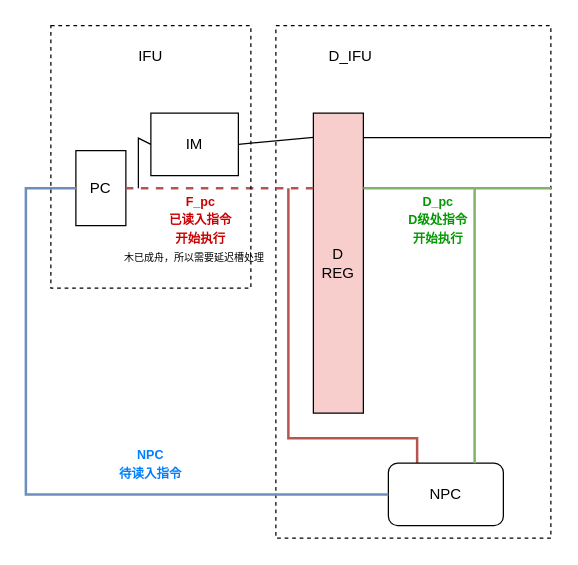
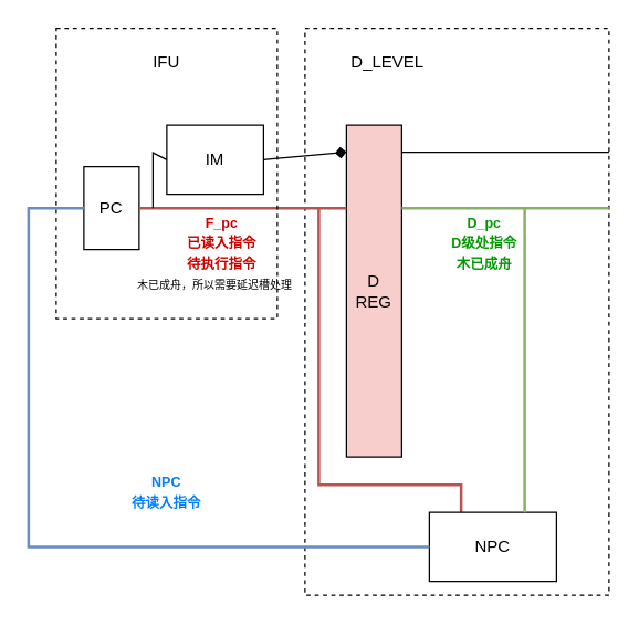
  <mxCell id="0" />
  <mxCell id="1" parent="0" />
  <mxCell id="2" value="" style="rounded=0;whiteSpace=wrap;html=1;fillColor=none;dashed=1;" vertex="1" parent="1"><mxGeometry x="220" y="20" width="220" height="410" as="geometry" /></mxCell>
  <mxCell id="3" value="PC" style="rounded=0;whiteSpace=wrap;html=1;" vertex="1" parent="1"><mxGeometry x="60" y="120" width="40" height="60" as="geometry" /></mxCell>
  <mxCell id="4" value="D&lt;br&gt;REG" style="rounded=0;whiteSpace=wrap;html=1;fillColor=#f8cecc;" vertex="1" parent="1"><mxGeometry x="250" y="90" width="40" height="240" as="geometry" /></mxCell>
- <mxCell id="5" value="" style="endArrow=none;html=1;rounded=0;exitX=1;exitY=0.5;exitDx=0;exitDy=0;entryX=0;entryY=0.25;entryDx=0;entryDy=0;fillColor=#f8cecc;strokeColor=#b85450;strokeWidth=2;dashed=1;" edge="1" parent="1" source="3" target="4"><mxGeometry width="50" height="50" relative="1" as="geometry"><mxPoint x="400" y="240" as="sourcePoint" /><mxPoint x="240" y="150" as="targetPoint" /></mxGeometry></mxCell>
+ <mxCell id="5" value="" style="endArrow=none;html=1;rounded=0;exitX=1;exitY=0.5;exitDx=0;exitDy=0;entryX=0;entryY=0.25;entryDx=0;entryDy=0;fillColor=#f8cecc;strokeColor=#b85450;strokeWidth=2;" edge="1" parent="1" source="3" target="4"><mxGeometry width="50" height="50" relative="1" as="geometry"><mxPoint x="400" y="240" as="sourcePoint" /><mxPoint x="240" y="150" as="targetPoint" /></mxGeometry></mxCell>
  <mxCell id="6" value="IM" style="rounded=0;whiteSpace=wrap;html=1;" vertex="1" parent="1"><mxGeometry x="120" y="90" width="70" height="50" as="geometry" /></mxCell>
  <mxCell id="7" value="" style="endArrow=none;html=1;rounded=0;entryX=0;entryY=0.5;entryDx=0;entryDy=0;" edge="1" parent="1" target="6"><mxGeometry width="50" height="50" relative="1" as="geometry"><mxPoint x="110" y="150" as="sourcePoint" /><mxPoint x="450" y="190" as="targetPoint" /><Array as="points"><mxPoint x="110" y="110" /></Array></mxGeometry></mxCell>
- <mxCell id="8" value="" style="endArrow=none;html=1;rounded=0;exitX=1;exitY=0.5;exitDx=0;exitDy=0;entryX=0;entryY=0.081;entryDx=0;entryDy=0;entryPerimeter=0;" edge="1" parent="1" source="6" target="4"><mxGeometry width="50" height="50" relative="1" as="geometry"><mxPoint x="210" y="0" as="sourcePoint" /><mxPoint x="260" y="-50" as="targetPoint" /></mxGeometry></mxCell>
+ <mxCell id="8" value="" style="endArrow=diamond;html=1;rounded=0;exitX=1;exitY=0.5;exitDx=0;exitDy=0;entryX=0;entryY=0.081;entryDx=0;entryDy=0;entryPerimeter=0;" edge="1" parent="1" source="6" target="4"><mxGeometry width="50" height="50" relative="1" as="geometry"><mxPoint x="210" y="0" as="sourcePoint" /><mxPoint x="260" y="-50" as="targetPoint" /></mxGeometry></mxCell>
  <mxCell id="9" value="" style="endArrow=none;html=1;rounded=0;exitX=1;exitY=0.25;exitDx=0;exitDy=0;fillColor=#d5e8d4;strokeColor=#82b366;strokeWidth=2;" edge="1" parent="1" source="4"><mxGeometry width="50" height="50" relative="1" as="geometry"><mxPoint x="400" y="230" as="sourcePoint" /><mxPoint x="440" y="150" as="targetPoint" /></mxGeometry></mxCell>
  <mxCell id="10" value="" style="endArrow=none;html=1;rounded=0;exitX=1;exitY=0.25;exitDx=0;exitDy=0;" edge="1" parent="1"><mxGeometry width="50" height="50" relative="1" as="geometry"><mxPoint x="290" y="109.5" as="sourcePoint" /><mxPoint x="440" y="109.5" as="targetPoint" /></mxGeometry></mxCell>
  <mxCell id="11" value="" style="endArrow=none;html=1;rounded=0;exitX=0.25;exitY=0;exitDx=0;exitDy=0;fillColor=#f8cecc;strokeColor=#b85450;strokeWidth=2;" edge="1" parent="1" source="12"><mxGeometry width="50" height="50" relative="1" as="geometry"><mxPoint x="230" y="350" as="sourcePoint" /><mxPoint x="230" y="150" as="targetPoint" /><Array as="points"><mxPoint x="333" y="350" /><mxPoint x="230" y="350" /></Array></mxGeometry></mxCell>
- <mxCell id="12" value="NPC" style="whiteSpace=wrap;html=1;fillColor=default;rounded=1;" vertex="1" parent="1"><mxGeometry x="310" y="370" width="92" height="50" as="geometry" /></mxCell>
+ <mxCell id="12" value="NPC" style="rounded=0;whiteSpace=wrap;html=1;fillColor=default;" vertex="1" parent="1"><mxGeometry x="310" y="370" width="92" height="50" as="geometry" /></mxCell>
  <mxCell id="13" value="" style="endArrow=none;html=1;rounded=0;exitX=0.75;exitY=0;exitDx=0;exitDy=0;fillColor=#d5e8d4;strokeColor=#82b366;strokeWidth=2;" edge="1" parent="1" source="12"><mxGeometry width="50" height="50" relative="1" as="geometry"><mxPoint x="410" y="270" as="sourcePoint" /><mxPoint x="379" y="150" as="targetPoint" /></mxGeometry></mxCell>
  <mxCell id="14" value="" style="endArrow=none;html=1;rounded=0;exitX=0;exitY=0.5;exitDx=0;exitDy=0;entryX=0;entryY=0.5;entryDx=0;entryDy=0;fillColor=#dae8fc;strokeColor=#6c8ebf;strokeWidth=2;" edge="1" parent="1" target="12"><mxGeometry width="50" height="50" relative="1" as="geometry"><mxPoint x="60" y="150" as="sourcePoint" /><mxPoint x="300" y="381" as="targetPoint" /><Array as="points"><mxPoint x="20" y="150" /><mxPoint x="20" y="395" /></Array></mxGeometry></mxCell>
- <mxCell id="15" value="D_IFU" style="text;html=1;strokeColor=none;fillColor=none;align=center;verticalAlign=middle;whiteSpace=wrap;rounded=0;" vertex="1" parent="1"><mxGeometry x="250" y="30" width="60" height="30" as="geometry" /></mxCell>
+ <mxCell id="15" value="D_LEVEL" style="text;html=1;strokeColor=none;fillColor=none;align=center;verticalAlign=middle;whiteSpace=wrap;rounded=0;" vertex="1" parent="1"><mxGeometry x="250" y="30" width="60" height="30" as="geometry" /></mxCell>
  <mxCell id="16" value="" style="rounded=0;whiteSpace=wrap;html=1;fillColor=none;dashed=1;" vertex="1" parent="1"><mxGeometry x="40" y="20" width="160" height="210" as="geometry" /></mxCell>
  <mxCell id="17" value="IFU" style="text;html=1;strokeColor=none;fillColor=none;align=center;verticalAlign=middle;whiteSpace=wrap;rounded=0;dashed=1;" vertex="1" parent="1"><mxGeometry x="90" y="30" width="60" height="30" as="geometry" /></mxCell>
- <mxCell id="18" value="&lt;font style=&quot;font-size: 10px&quot;&gt;&lt;b&gt;&lt;font color=&quot;#cc0000&quot;&gt;F_pc&lt;br&gt;已读入指令&lt;br&gt;开始执行&lt;/font&gt;&lt;br&gt;&lt;/b&gt;&lt;/font&gt;" style="text;html=1;strokeColor=none;fillColor=none;align=center;verticalAlign=middle;whiteSpace=wrap;rounded=0;dashed=1;" vertex="1" parent="1"><mxGeometry x="130" y="150" width="60" height="50" as="geometry" /></mxCell>
- <mxCell id="19" value="&lt;font style=&quot;font-size: 10px&quot;&gt;&lt;b&gt;&lt;font color=&quot;#009900&quot;&gt;D_pc&lt;br&gt;D级处指令&lt;br&gt;开始执行&lt;/font&gt;&lt;br&gt;&lt;/b&gt;&lt;/font&gt;" style="text;html=1;strokeColor=none;fillColor=none;align=center;verticalAlign=middle;whiteSpace=wrap;rounded=0;dashed=1;" vertex="1" parent="1"><mxGeometry x="320" y="150" width="60" height="50" as="geometry" /></mxCell>
- <mxCell id="20" value="&lt;font style=&quot;font-size: 10px&quot;&gt;&lt;b&gt;&lt;font color=&quot;#007fff&quot;&gt;NPC&lt;br&gt;待读入指令&lt;/font&gt;&lt;br&gt;&lt;/b&gt;&lt;/font&gt;" style="text;html=1;strokeColor=none;fillColor=none;align=center;verticalAlign=middle;whiteSpace=wrap;rounded=0;dashed=1;" vertex="1" parent="1"><mxGeometry x="90" y="350" width="60" height="40" as="geometry" /></mxCell>
+ <mxCell id="18" value="&lt;font style=&quot;font-size: 10px&quot;&gt;&lt;b&gt;&lt;font color=&quot;#cc0000&quot;&gt;F_pc&lt;br&gt;已读入指令&lt;br&gt;待执行指令&lt;/font&gt;&lt;br&gt;&lt;/b&gt;&lt;/font&gt;" style="text;html=1;strokeColor=none;fillColor=none;align=center;verticalAlign=middle;whiteSpace=wrap;rounded=0;dashed=1;" vertex="1" parent="1"><mxGeometry x="130" y="150" width="60" height="50" as="geometry" /></mxCell>
+ <mxCell id="19" value="&lt;font style=&quot;font-size: 10px&quot;&gt;&lt;b&gt;&lt;font color=&quot;#009900&quot;&gt;D_pc&lt;br&gt;D级处指令&lt;br&gt;木已成舟&lt;/font&gt;&lt;br&gt;&lt;/b&gt;&lt;/font&gt;" style="text;html=1;strokeColor=none;fillColor=none;align=center;verticalAlign=middle;whiteSpace=wrap;rounded=0;dashed=1;" vertex="1" parent="1"><mxGeometry x="320" y="150" width="60" height="50" as="geometry" /></mxCell>
+ <mxCell id="20" value="&lt;font style=&quot;font-size: 10px&quot;&gt;&lt;b&gt;&lt;font color=&quot;#007fff&quot;&gt;NPC&lt;br&gt;待读入指令&lt;/font&gt;&lt;br&gt;&lt;/b&gt;&lt;/font&gt;" style="text;html=1;strokeColor=none;fillColor=none;align=center;verticalAlign=middle;whiteSpace=wrap;rounded=0;dashed=1;" vertex="1" parent="1"><mxGeometry x="90" y="335" width="60" height="40" as="geometry" /></mxCell>
  <mxCell id="21" value="&lt;font color=&quot;#000000&quot; style=&quot;font-size: 8px&quot;&gt;木已成舟，所以需要延迟槽处理&lt;/font&gt;" style="text;html=1;strokeColor=none;fillColor=none;align=center;verticalAlign=middle;whiteSpace=wrap;rounded=0;dashed=1;fontSize=10;fontColor=#007FFF;" vertex="1" parent="1"><mxGeometry x="75" y="200" width="160" height="10" as="geometry" /></mxCell>
